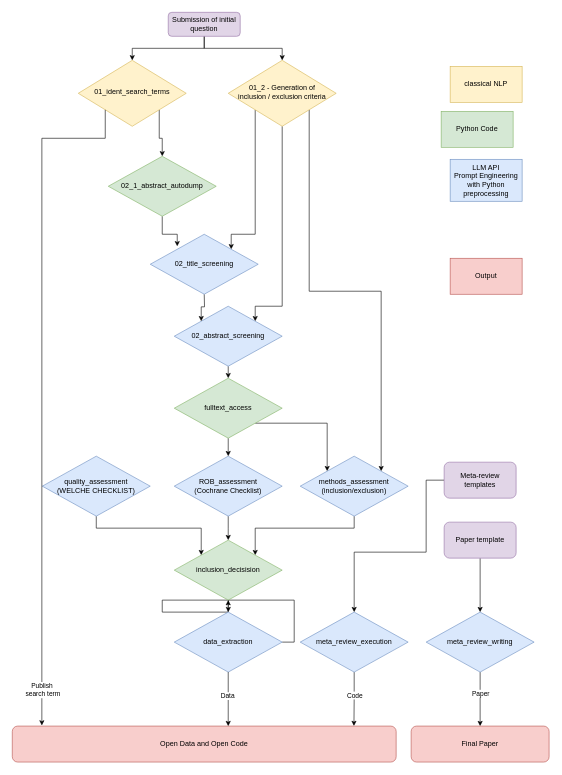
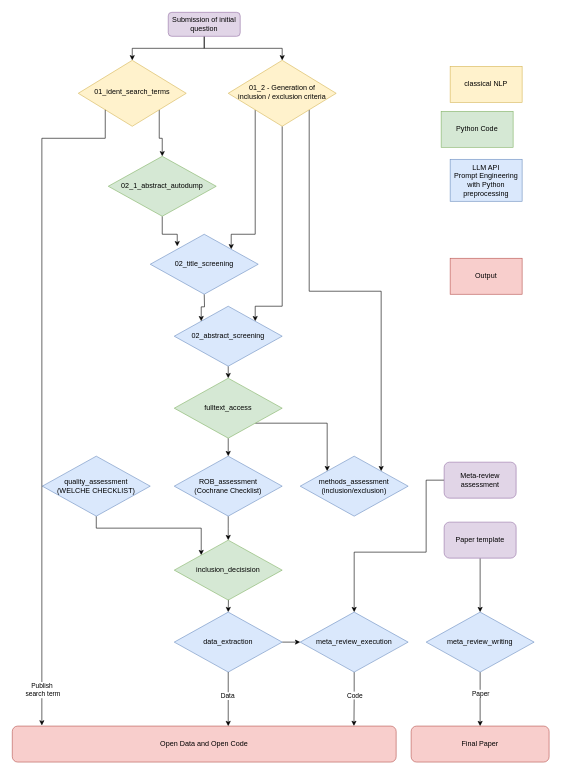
  <mxCell id="0" />
  <mxCell id="1" parent="0" />
  <mxCell id="2" style="edgeStyle=orthogonalEdgeStyle;rounded=0;orthogonalLoop=1;jettySize=auto;html=1;exitX=0.5;exitY=1;exitDx=0;exitDy=0;" edge="1" parent="1" source="4" target="6"><mxGeometry relative="1" as="geometry" /></mxCell>
  <mxCell id="3" style="edgeStyle=orthogonalEdgeStyle;rounded=0;orthogonalLoop=1;jettySize=auto;html=1;exitX=0.5;exitY=1;exitDx=0;exitDy=0;entryX=0.5;entryY=0;entryDx=0;entryDy=0;" edge="1" parent="1" source="4" target="10"><mxGeometry relative="1" as="geometry" /></mxCell>
  <mxCell id="4" value="Submission of initial question" style="rounded=1;whiteSpace=wrap;html=1;fontSize=12;glass=0;strokeWidth=1;shadow=0;fillColor=#e1d5e7;strokeColor=#9673a6;" parent="1" vertex="1"><mxGeometry x="280" y="20" width="120" height="40" as="geometry" /></mxCell>
  <mxCell id="5" style="edgeStyle=orthogonalEdgeStyle;rounded=0;orthogonalLoop=1;jettySize=auto;html=1;exitX=1;exitY=1;exitDx=0;exitDy=0;entryX=0.5;entryY=0;entryDx=0;entryDy=0;" edge="1" parent="1" source="6" target="12"><mxGeometry relative="1" as="geometry"><Array as="points"><mxPoint x="265" y="230" /><mxPoint x="270" y="230" /></Array></mxGeometry></mxCell>
  <mxCell id="6" value="01_ident_search_terms" style="rhombus;whiteSpace=wrap;html=1;shadow=0;fontFamily=Helvetica;fontSize=12;align=center;strokeWidth=1;spacing=6;spacingTop=-4;fillColor=#fff2cc;strokeColor=#d6b656;" parent="1" vertex="1"><mxGeometry x="130" y="100" width="180" height="110" as="geometry" /></mxCell>
  <mxCell id="7" style="edgeStyle=orthogonalEdgeStyle;rounded=0;orthogonalLoop=1;jettySize=auto;html=1;exitX=0;exitY=1;exitDx=0;exitDy=0;entryX=1;entryY=0;entryDx=0;entryDy=0;" edge="1" parent="1" source="10" target="20"><mxGeometry relative="1" as="geometry"><Array as="points"><mxPoint x="425" y="390" /><mxPoint x="385" y="390" /></Array></mxGeometry></mxCell>
  <mxCell id="8" style="edgeStyle=orthogonalEdgeStyle;rounded=0;orthogonalLoop=1;jettySize=auto;html=1;exitX=0.5;exitY=1;exitDx=0;exitDy=0;entryX=1;entryY=0;entryDx=0;entryDy=0;" edge="1" parent="1" source="10" target="14"><mxGeometry relative="1" as="geometry"><Array as="points"><mxPoint x="470" y="510" /><mxPoint x="425" y="510" /></Array></mxGeometry></mxCell>
  <mxCell id="9" style="edgeStyle=orthogonalEdgeStyle;rounded=0;orthogonalLoop=1;jettySize=auto;html=1;exitX=1;exitY=1;exitDx=0;exitDy=0;entryX=1;entryY=0;entryDx=0;entryDy=0;" edge="1" parent="1" source="10" target="25"><mxGeometry relative="1" as="geometry" /></mxCell>
  <mxCell id="10" value="01_2 - Generation of &lt;br&gt;inclusion / exclusion criteria" style="rhombus;whiteSpace=wrap;html=1;shadow=0;fontFamily=Helvetica;fontSize=12;align=center;strokeWidth=1;spacing=6;spacingTop=-4;fillColor=#fff2cc;strokeColor=#d6b656;" vertex="1" parent="1"><mxGeometry x="380" y="100" width="180" height="110" as="geometry" /></mxCell>
  <mxCell id="11" style="edgeStyle=orthogonalEdgeStyle;rounded=0;orthogonalLoop=1;jettySize=auto;html=1;exitX=0.5;exitY=1;exitDx=0;exitDy=0;entryX=0.25;entryY=0.2;entryDx=0;entryDy=0;entryPerimeter=0;" edge="1" parent="1" source="12" target="20"><mxGeometry relative="1" as="geometry"><Array as="points"><mxPoint x="270" y="390" /><mxPoint x="295" y="390" /></Array></mxGeometry></mxCell>
  <mxCell id="12" value="02_1_abstract_autodump" style="rhombus;whiteSpace=wrap;html=1;fillColor=#d5e8d4;strokeColor=#82b366;" vertex="1" parent="1"><mxGeometry x="180" y="260" width="180" height="100" as="geometry" /></mxCell>
  <mxCell id="13" style="edgeStyle=orthogonalEdgeStyle;rounded=0;orthogonalLoop=1;jettySize=auto;html=1;exitX=0.5;exitY=1;exitDx=0;exitDy=0;entryX=0.5;entryY=0;entryDx=0;entryDy=0;" edge="1" parent="1" source="14" target="23"><mxGeometry relative="1" as="geometry" /></mxCell>
  <mxCell id="14" value="02_abstract_screening" style="rhombus;whiteSpace=wrap;html=1;fillColor=#dae8fc;strokeColor=#6c8ebf;" vertex="1" parent="1"><mxGeometry x="290" y="510" width="180" height="100" as="geometry" /></mxCell>
  <mxCell id="15" style="edgeStyle=orthogonalEdgeStyle;rounded=0;orthogonalLoop=1;jettySize=auto;html=1;exitX=0.5;exitY=1;exitDx=0;exitDy=0;entryX=0;entryY=0;entryDx=0;entryDy=0;" edge="1" parent="1" source="16" target="48"><mxGeometry relative="1" as="geometry"><mxPoint x="350" y="900" as="targetPoint" /></mxGeometry></mxCell>
  <mxCell id="16" value="quality_assessment &lt;br&gt;(WELCHE CHECKLIST)" style="rhombus;whiteSpace=wrap;html=1;fillColor=#dae8fc;strokeColor=#6c8ebf;" vertex="1" parent="1"><mxGeometry x="70" y="760" width="180" height="100" as="geometry" /></mxCell>
  <mxCell id="17" style="edgeStyle=orthogonalEdgeStyle;rounded=0;orthogonalLoop=1;jettySize=auto;html=1;exitX=0.5;exitY=1;exitDx=0;exitDy=0;entryX=0.5;entryY=0;entryDx=0;entryDy=0;" edge="1" parent="1" source="18"><mxGeometry relative="1" as="geometry"><mxPoint x="380" y="900" as="targetPoint" /></mxGeometry></mxCell>
  <mxCell id="18" value="ROB_assessment &lt;br&gt;(Cochrane Checklist)" style="rhombus;whiteSpace=wrap;html=1;fillColor=#dae8fc;strokeColor=#6c8ebf;" vertex="1" parent="1"><mxGeometry x="290" y="760" width="180" height="100" as="geometry" /></mxCell>
  <mxCell id="19" style="edgeStyle=orthogonalEdgeStyle;rounded=0;orthogonalLoop=1;jettySize=auto;html=1;exitX=0.5;exitY=1;exitDx=0;exitDy=0;entryX=0;entryY=0;entryDx=0;entryDy=0;" edge="1" parent="1" target="14"><mxGeometry relative="1" as="geometry"><mxPoint x="340" y="490" as="sourcePoint" /></mxGeometry></mxCell>
  <mxCell id="20" value="02_title_screening" style="rhombus;whiteSpace=wrap;html=1;fillColor=#dae8fc;strokeColor=#6c8ebf;" vertex="1" parent="1"><mxGeometry x="250" y="390" width="180" height="100" as="geometry" /></mxCell>
  <mxCell id="21" style="edgeStyle=orthogonalEdgeStyle;rounded=0;orthogonalLoop=1;jettySize=auto;html=1;exitX=0.5;exitY=1;exitDx=0;exitDy=0;entryX=0.5;entryY=0;entryDx=0;entryDy=0;" edge="1" parent="1" source="23" target="18"><mxGeometry relative="1" as="geometry" /></mxCell>
  <mxCell id="22" style="edgeStyle=orthogonalEdgeStyle;rounded=0;orthogonalLoop=1;jettySize=auto;html=1;exitX=1;exitY=1;exitDx=0;exitDy=0;entryX=0;entryY=0;entryDx=0;entryDy=0;" edge="1" parent="1" source="23" target="25"><mxGeometry relative="1" as="geometry" /></mxCell>
  <mxCell id="23" value="fulltext_access" style="rhombus;whiteSpace=wrap;html=1;fillColor=#d5e8d4;strokeColor=#82b366;" vertex="1" parent="1"><mxGeometry x="290" y="630" width="180" height="100" as="geometry" /></mxCell>
- <mxCell id="24" style="edgeStyle=orthogonalEdgeStyle;rounded=0;orthogonalLoop=1;jettySize=auto;html=1;exitX=0.5;exitY=1;exitDx=0;exitDy=0;entryX=1;entryY=0;entryDx=0;entryDy=0;" edge="1" parent="1" source="25" target="48"><mxGeometry relative="1" as="geometry"><mxPoint x="410" y="900" as="targetPoint" /></mxGeometry></mxCell>
  <mxCell id="25" value="methods_assessment&lt;br&gt;(inclusion/exclusion)" style="rhombus;whiteSpace=wrap;html=1;fillColor=#dae8fc;strokeColor=#6c8ebf;" vertex="1" parent="1"><mxGeometry x="500" y="760" width="180" height="100" as="geometry" /></mxCell>
  <mxCell id="26" style="edgeStyle=orthogonalEdgeStyle;rounded=0;orthogonalLoop=1;jettySize=auto;html=1;exitX=0.5;exitY=1;exitDx=0;exitDy=0;entryX=0.5;entryY=0;entryDx=0;entryDy=0;" edge="1" parent="1" target="28"><mxGeometry relative="1" as="geometry"><mxPoint x="380" y="960" as="sourcePoint" /></mxGeometry></mxCell>
- <mxCell id="27" style="edgeStyle=orthogonalEdgeStyle;rounded=0;orthogonalLoop=1;jettySize=auto;html=1;exitX=1;exitY=0.5;exitDx=0;exitDy=0;" edge="1" parent="1" source="28" target="48"><mxGeometry relative="1" as="geometry" /></mxCell>
+ <mxCell id="27" style="edgeStyle=orthogonalEdgeStyle;rounded=0;orthogonalLoop=1;jettySize=auto;html=1;exitX=1;exitY=0.5;exitDx=0;exitDy=0;entryX=0;entryY=0.5;entryDx=0;entryDy=0;" edge="1" parent="1" source="28" target="31"><mxGeometry relative="1" as="geometry" /></mxCell>
  <mxCell id="28" value="data_extraction" style="rhombus;whiteSpace=wrap;html=1;fillColor=#dae8fc;strokeColor=#6c8ebf;" vertex="1" parent="1"><mxGeometry x="290" y="1020" width="180" height="100" as="geometry" /></mxCell>
  <mxCell id="29" style="edgeStyle=orthogonalEdgeStyle;rounded=0;orthogonalLoop=1;jettySize=auto;html=1;exitX=0.5;exitY=1;exitDx=0;exitDy=0;entryX=0.89;entryY=-0.003;entryDx=0;entryDy=0;entryPerimeter=0;" edge="1" parent="1" source="31" target="40"><mxGeometry relative="1" as="geometry"><mxPoint x="591" y="1200" as="targetPoint" /></mxGeometry></mxCell>
  <mxCell id="30" value="Code" style="edgeLabel;html=1;align=center;verticalAlign=middle;resizable=0;points=[];" vertex="1" connectable="0" parent="29"><mxGeometry x="-0.157" relative="1" as="geometry"><mxPoint as="offset" /></mxGeometry></mxCell>
  <mxCell id="31" value="meta_review_execution" style="rhombus;whiteSpace=wrap;html=1;fillColor=#dae8fc;strokeColor=#6c8ebf;" vertex="1" parent="1"><mxGeometry x="500" y="1020" width="180" height="100" as="geometry" /></mxCell>
  <mxCell id="32" style="edgeStyle=orthogonalEdgeStyle;rounded=0;orthogonalLoop=1;jettySize=auto;html=1;exitX=0.5;exitY=1;exitDx=0;exitDy=0;entryX=0.5;entryY=0;entryDx=0;entryDy=0;" edge="1" parent="1" source="34" target="39"><mxGeometry relative="1" as="geometry" /></mxCell>
  <mxCell id="33" value="Paper" style="edgeLabel;html=1;align=center;verticalAlign=middle;resizable=0;points=[];" vertex="1" connectable="0" parent="32"><mxGeometry x="-0.214" relative="1" as="geometry"><mxPoint as="offset" /></mxGeometry></mxCell>
  <mxCell id="34" value="meta_review_writing" style="rhombus;whiteSpace=wrap;html=1;fillColor=#dae8fc;strokeColor=#6c8ebf;" vertex="1" parent="1"><mxGeometry x="710" y="1020" width="180" height="100" as="geometry" /></mxCell>
  <mxCell id="35" style="edgeStyle=orthogonalEdgeStyle;rounded=0;orthogonalLoop=1;jettySize=auto;html=1;exitX=0;exitY=0.5;exitDx=0;exitDy=0;entryX=0.5;entryY=0;entryDx=0;entryDy=0;" edge="1" parent="1" source="36" target="31"><mxGeometry relative="1" as="geometry"><Array as="points"><mxPoint x="710" y="800" /><mxPoint x="710" y="920" /><mxPoint x="590" y="920" /></Array></mxGeometry></mxCell>
- <mxCell id="36" value="Meta-review templates" style="rounded=1;whiteSpace=wrap;html=1;fillColor=#e1d5e7;strokeColor=#9673a6;" vertex="1" parent="1"><mxGeometry x="740" y="770" width="120" height="60" as="geometry" /></mxCell>
+ <mxCell id="36" value="Meta-review assessment" style="rounded=1;whiteSpace=wrap;html=1;fillColor=#e1d5e7;strokeColor=#9673a6;" vertex="1" parent="1"><mxGeometry x="740" y="770" width="120" height="60" as="geometry" /></mxCell>
  <mxCell id="37" style="edgeStyle=orthogonalEdgeStyle;rounded=0;orthogonalLoop=1;jettySize=auto;html=1;" edge="1" parent="1" source="38" target="34"><mxGeometry relative="1" as="geometry" /></mxCell>
  <mxCell id="38" value="Paper template" style="rounded=1;whiteSpace=wrap;html=1;fillColor=#e1d5e7;strokeColor=#9673a6;" vertex="1" parent="1"><mxGeometry x="740" y="870" width="120" height="60" as="geometry" /></mxCell>
  <mxCell id="39" value="Final Paper" style="rounded=1;whiteSpace=wrap;html=1;fillColor=#f8cecc;strokeColor=#b85450;" vertex="1" parent="1"><mxGeometry x="685" y="1210" width="230" height="60" as="geometry" /></mxCell>
  <mxCell id="40" value="Open Data and Open Code" style="rounded=1;whiteSpace=wrap;html=1;fillColor=#f8cecc;strokeColor=#b85450;" vertex="1" parent="1"><mxGeometry x="20" y="1210" width="640" height="60" as="geometry" /></mxCell>
  <mxCell id="41" style="edgeStyle=orthogonalEdgeStyle;rounded=0;orthogonalLoop=1;jettySize=auto;html=1;exitX=0.5;exitY=1;exitDx=0;exitDy=0;" edge="1" parent="1" source="28"><mxGeometry relative="1" as="geometry"><mxPoint x="380" y="1210" as="targetPoint" /><Array as="points"><mxPoint x="380" y="1210" /></Array></mxGeometry></mxCell>
  <mxCell id="42" value="Data" style="edgeLabel;html=1;align=center;verticalAlign=middle;resizable=0;points=[];" vertex="1" connectable="0" parent="41"><mxGeometry x="-0.13" y="-2" relative="1" as="geometry"><mxPoint as="offset" /></mxGeometry></mxCell>
  <mxCell id="43" style="edgeStyle=orthogonalEdgeStyle;rounded=0;orthogonalLoop=1;jettySize=auto;html=1;exitX=0;exitY=1;exitDx=0;exitDy=0;entryX=0.077;entryY=-0.017;entryDx=0;entryDy=0;entryPerimeter=0;" edge="1" parent="1" source="6" target="40"><mxGeometry relative="1" as="geometry"><mxPoint x="70" y="1169" as="targetPoint" /><Array as="points"><mxPoint x="175" y="230" /><mxPoint x="69" y="230" /></Array></mxGeometry></mxCell>
  <mxCell id="44" value="Publish&amp;nbsp;&lt;br&gt;search term" style="edgeLabel;html=1;align=center;verticalAlign=middle;resizable=0;points=[];" vertex="1" connectable="0" parent="43"><mxGeometry x="-0.592" y="4" relative="1" as="geometry"><mxPoint x="-3" y="842" as="offset" /></mxGeometry></mxCell>
  <mxCell id="45" value="classical NLP" style="rounded=0;whiteSpace=wrap;html=1;fillColor=#fff2cc;strokeColor=#d6b656;" vertex="1" parent="1"><mxGeometry x="750" y="110" width="120" height="60" as="geometry" /></mxCell>
  <mxCell id="46" value="Python Code" style="rounded=0;whiteSpace=wrap;html=1;fillColor=#d5e8d4;strokeColor=#82b366;" vertex="1" parent="1"><mxGeometry x="735" y="185" width="120" height="60" as="geometry" /></mxCell>
  <mxCell id="47" value="LLM API&lt;br&gt;Prompt Engineering with Python preprocessing" style="rounded=0;whiteSpace=wrap;html=1;fillColor=#dae8fc;strokeColor=#6c8ebf;" vertex="1" parent="1"><mxGeometry x="750" y="265" width="120" height="70" as="geometry" /></mxCell>
  <mxCell id="48" value="inclusion_decisision" style="rhombus;whiteSpace=wrap;html=1;fillColor=#d5e8d4;strokeColor=#82b366;" vertex="1" parent="1"><mxGeometry x="290" y="900" width="180" height="100" as="geometry" /></mxCell>
  <mxCell id="49" value="Output" style="rounded=0;whiteSpace=wrap;html=1;fillColor=#f8cecc;strokeColor=#b85450;" vertex="1" parent="1"><mxGeometry x="750" y="430" width="120" height="60" as="geometry" /></mxCell>
